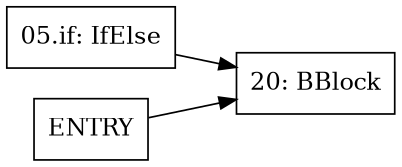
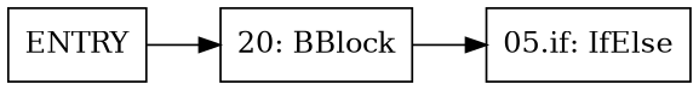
  digraph {
    rankdir=LR
    node [shape=box]
    n1 [label="05.if: IfElse"]
    n2 [label="20: BBlock"]
    ENTRY
-   n1 -> n2
+   n2 -> n1
    ENTRY -> n2
  }
